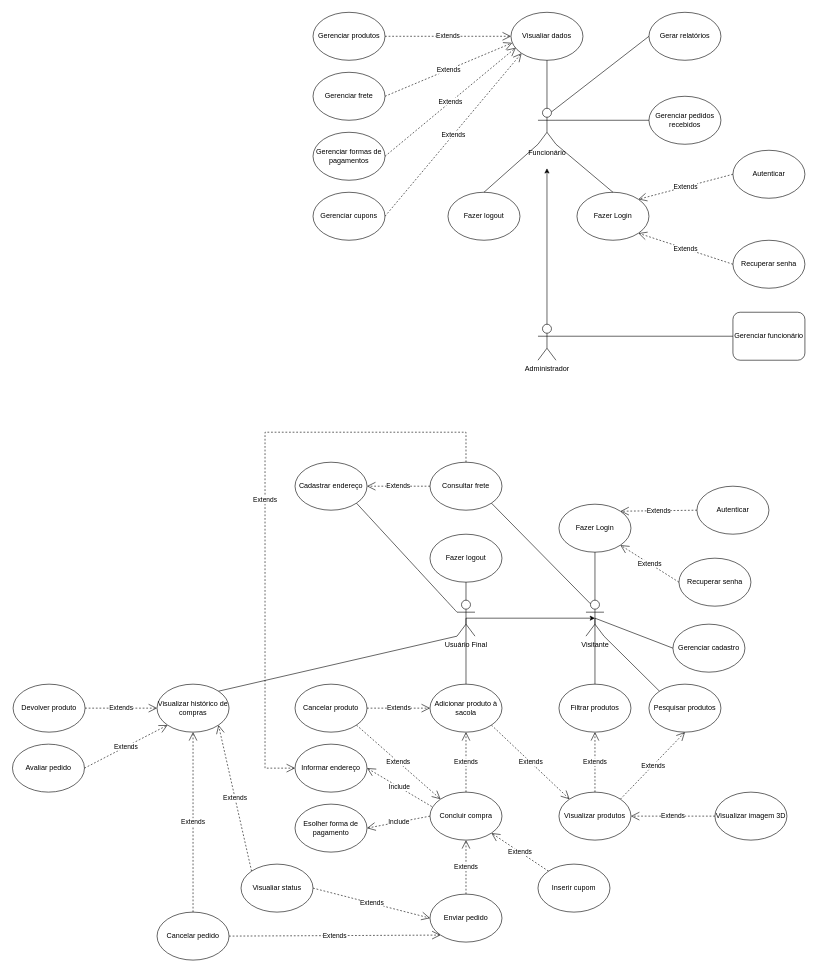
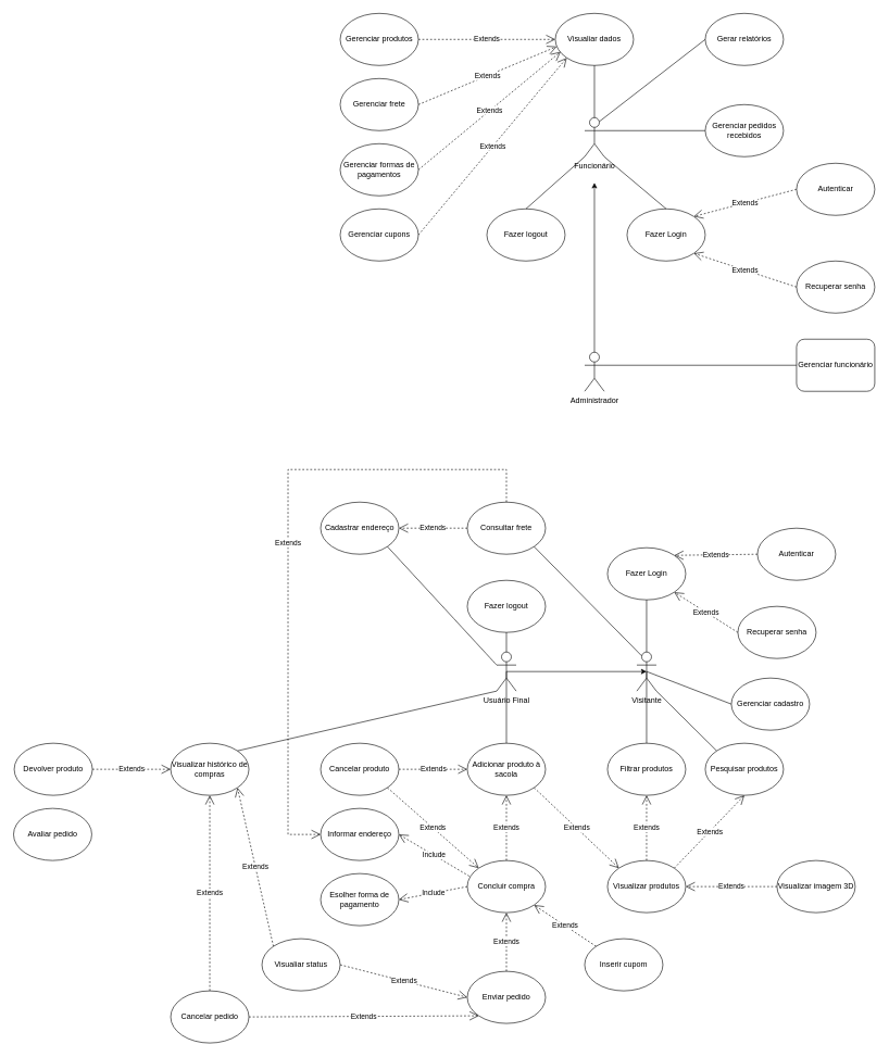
  <mxCell id="0" />
  <mxCell id="1" parent="0" />
  <mxCell id="2" value="Funcionário" style="shape=umlActor;verticalLabelPosition=bottom;verticalAlign=top;html=1;outlineConnect=0;" parent="1" vertex="1"><mxGeometry x="896" y="180" width="30" height="60" as="geometry" /></mxCell>
  <mxCell id="3" value="Visitante&lt;div&gt;&lt;br&gt;&lt;/div&gt;" style="shape=umlActor;verticalLabelPosition=bottom;verticalAlign=top;html=1;outlineConnect=0;" parent="1" vertex="1"><mxGeometry x="976" y="1000" width="30" height="60" as="geometry" /></mxCell>
  <mxCell id="4" value="Usuário Final" style="shape=umlActor;verticalLabelPosition=bottom;verticalAlign=top;html=1;outlineConnect=0;" parent="1" vertex="1"><mxGeometry x="761" y="1000" width="30" height="60" as="geometry" /></mxCell>
  <mxCell id="5" style="edgeStyle=orthogonalEdgeStyle;rounded=0;orthogonalLoop=1;jettySize=auto;html=1;exitX=0.5;exitY=0.5;exitDx=0;exitDy=0;exitPerimeter=0;entryX=0.5;entryY=0.5;entryDx=0;entryDy=0;entryPerimeter=0;" parent="1" source="4" target="3" edge="1"><mxGeometry relative="1" as="geometry" /></mxCell>
  <mxCell id="6" value="Fazer Login" style="ellipse;whiteSpace=wrap;html=1;" parent="1" vertex="1"><mxGeometry x="961" y="320" width="120" height="80" as="geometry" /></mxCell>
  <mxCell id="7" value="Autenticar" style="ellipse;whiteSpace=wrap;html=1;" parent="1" vertex="1"><mxGeometry x="1221" y="250" width="120" height="80" as="geometry" /></mxCell>
  <mxCell id="8" value="Recuperar senha" style="ellipse;whiteSpace=wrap;html=1;" parent="1" vertex="1"><mxGeometry x="1221" y="400" width="120" height="80" as="geometry" /></mxCell>
  <mxCell id="9" value="Fazer logout" style="ellipse;whiteSpace=wrap;html=1;" parent="1" vertex="1"><mxGeometry x="746" y="320" width="120" height="80" as="geometry" /></mxCell>
  <mxCell id="10" value="Visualiar dados" style="ellipse;whiteSpace=wrap;html=1;" parent="1" vertex="1"><mxGeometry x="851" y="20" width="120" height="80" as="geometry" /></mxCell>
  <mxCell id="11" value="Gerenciar produtos" style="ellipse;whiteSpace=wrap;html=1;" parent="1" vertex="1"><mxGeometry x="521" y="20" width="120" height="80" as="geometry" /></mxCell>
  <mxCell id="12" value="Gerenciar frete" style="ellipse;whiteSpace=wrap;html=1;" parent="1" vertex="1"><mxGeometry x="521" y="120" width="120" height="80" as="geometry" /></mxCell>
  <mxCell id="13" value="Gerenciar formas de pagamentos" style="ellipse;whiteSpace=wrap;html=1;" parent="1" vertex="1"><mxGeometry x="521" y="220" width="120" height="80" as="geometry" /></mxCell>
  <mxCell id="14" value="Gerar relatórios" style="ellipse;whiteSpace=wrap;html=1;" parent="1" vertex="1"><mxGeometry x="1081" y="20" width="120" height="80" as="geometry" /></mxCell>
  <mxCell id="15" value="Gerenciar cupons" style="ellipse;whiteSpace=wrap;html=1;" parent="1" vertex="1"><mxGeometry x="521" y="320" width="120" height="80" as="geometry" /></mxCell>
  <mxCell id="16" value="Gerenciar pedidos recebidos" style="ellipse;whiteSpace=wrap;html=1;" parent="1" vertex="1"><mxGeometry x="1081" y="160" width="120" height="80" as="geometry" /></mxCell>
  <mxCell id="17" value="Extends" style="endArrow=open;endSize=12;dashed=1;html=1;rounded=0;exitX=0;exitY=0.5;exitDx=0;exitDy=0;entryX=1;entryY=1;entryDx=0;entryDy=0;" parent="1" source="8" target="6" edge="1"><mxGeometry width="160" relative="1" as="geometry"><mxPoint x="901" y="380" as="sourcePoint" /><mxPoint x="1061" y="380" as="targetPoint" /></mxGeometry></mxCell>
  <mxCell id="18" value="Extends" style="endArrow=open;endSize=12;dashed=1;html=1;rounded=0;exitX=0;exitY=0.5;exitDx=0;exitDy=0;entryX=1;entryY=0;entryDx=0;entryDy=0;" parent="1" source="7" target="6" edge="1"><mxGeometry width="160" relative="1" as="geometry"><mxPoint x="1231" y="372" as="sourcePoint" /><mxPoint x="1081" y="320" as="targetPoint" /></mxGeometry></mxCell>
  <mxCell id="19" value="" style="endArrow=none;html=1;rounded=0;exitX=1;exitY=1;exitDx=0;exitDy=0;exitPerimeter=0;entryX=0.5;entryY=0;entryDx=0;entryDy=0;" parent="1" source="2" target="6" edge="1"><mxGeometry width="50" height="50" relative="1" as="geometry"><mxPoint x="951" y="410" as="sourcePoint" /><mxPoint x="1001" y="360" as="targetPoint" /></mxGeometry></mxCell>
  <mxCell id="20" value="" style="endArrow=none;html=1;rounded=0;entryX=0;entryY=1;entryDx=0;entryDy=0;entryPerimeter=0;exitX=0.5;exitY=0;exitDx=0;exitDy=0;" parent="1" source="9" target="2" edge="1"><mxGeometry width="50" height="50" relative="1" as="geometry"><mxPoint x="951" y="410" as="sourcePoint" /><mxPoint x="1001" y="360" as="targetPoint" /></mxGeometry></mxCell>
  <mxCell id="21" value="" style="endArrow=none;html=1;rounded=0;entryX=0.5;entryY=1;entryDx=0;entryDy=0;exitX=0.5;exitY=0;exitDx=0;exitDy=0;exitPerimeter=0;" parent="1" source="2" target="10" edge="1"><mxGeometry width="50" height="50" relative="1" as="geometry"><mxPoint x="866" y="160" as="sourcePoint" /><mxPoint x="916" y="110" as="targetPoint" /></mxGeometry></mxCell>
  <mxCell id="22" value="" style="endArrow=none;html=1;rounded=0;entryX=0;entryY=0.5;entryDx=0;entryDy=0;exitX=0.75;exitY=0.1;exitDx=0;exitDy=0;exitPerimeter=0;" parent="1" source="2" target="14" edge="1"><mxGeometry width="50" height="50" relative="1" as="geometry"><mxPoint x="951" y="310" as="sourcePoint" /><mxPoint x="1001" y="260" as="targetPoint" /></mxGeometry></mxCell>
  <mxCell id="23" value="" style="endArrow=none;html=1;rounded=0;entryX=0;entryY=0.5;entryDx=0;entryDy=0;exitX=1;exitY=0.333;exitDx=0;exitDy=0;exitPerimeter=0;" parent="1" source="2" target="16" edge="1"><mxGeometry width="50" height="50" relative="1" as="geometry"><mxPoint x="951" y="310" as="sourcePoint" /><mxPoint x="1001" y="260" as="targetPoint" /></mxGeometry></mxCell>
  <mxCell id="24" value="Extends" style="endArrow=open;endSize=12;dashed=1;html=1;rounded=0;exitX=1;exitY=0.5;exitDx=0;exitDy=0;entryX=0.017;entryY=0.638;entryDx=0;entryDy=0;entryPerimeter=0;" parent="1" source="12" target="10" edge="1"><mxGeometry width="160" relative="1" as="geometry"><mxPoint x="799" y="90" as="sourcePoint" /><mxPoint x="641" y="132" as="targetPoint" /></mxGeometry></mxCell>
  <mxCell id="25" value="Extends" style="endArrow=open;endSize=12;dashed=1;html=1;rounded=0;exitX=1;exitY=0.5;exitDx=0;exitDy=0;entryX=0;entryY=0.5;entryDx=0;entryDy=0;" parent="1" source="11" target="10" edge="1"><mxGeometry width="160" relative="1" as="geometry"><mxPoint x="779" y="70" as="sourcePoint" /><mxPoint x="621" y="112" as="targetPoint" /></mxGeometry></mxCell>
  <mxCell id="26" value="Extends" style="endArrow=open;endSize=12;dashed=1;html=1;rounded=0;exitX=1;exitY=0.5;exitDx=0;exitDy=0;entryX=0.067;entryY=0.738;entryDx=0;entryDy=0;entryPerimeter=0;" parent="1" source="13" target="10" edge="1"><mxGeometry width="160" relative="1" as="geometry"><mxPoint x="809" y="120" as="sourcePoint" /><mxPoint x="651" y="162" as="targetPoint" /></mxGeometry></mxCell>
  <mxCell id="27" value="Extends" style="endArrow=open;endSize=12;dashed=1;html=1;rounded=0;exitX=1;exitY=0.5;exitDx=0;exitDy=0;entryX=0;entryY=1;entryDx=0;entryDy=0;" parent="1" source="15" target="10" edge="1"><mxGeometry width="160" relative="1" as="geometry"><mxPoint x="859" y="158" as="sourcePoint" /><mxPoint x="701" y="200" as="targetPoint" /></mxGeometry></mxCell>
  <mxCell id="28" value="Cadastrar endereço" style="ellipse;whiteSpace=wrap;html=1;" parent="1" vertex="1"><mxGeometry x="491" y="770" width="120" height="80" as="geometry" /></mxCell>
  <mxCell id="29" value="Filtrar produtos" style="ellipse;whiteSpace=wrap;html=1;" parent="1" vertex="1"><mxGeometry x="931" y="1140" width="120" height="80" as="geometry" /></mxCell>
  <mxCell id="30" value="Pesquisar produtos" style="ellipse;whiteSpace=wrap;html=1;" parent="1" vertex="1"><mxGeometry x="1081" y="1140" width="120" height="80" as="geometry" /></mxCell>
  <mxCell id="31" value="Visualizar produtos" style="ellipse;whiteSpace=wrap;html=1;" parent="1" vertex="1"><mxGeometry x="931" y="1320" width="120" height="80" as="geometry" /></mxCell>
  <mxCell id="32" value="Adicionar produto à sacola" style="ellipse;whiteSpace=wrap;html=1;" parent="1" vertex="1"><mxGeometry x="716" y="1140" width="120" height="80" as="geometry" /></mxCell>
  <mxCell id="33" value="Cancelar produto" style="ellipse;whiteSpace=wrap;html=1;" parent="1" vertex="1"><mxGeometry x="491" y="1140" width="120" height="80" as="geometry" /></mxCell>
  <mxCell id="34" value="Concluir compra" style="ellipse;whiteSpace=wrap;html=1;" parent="1" vertex="1"><mxGeometry x="716" y="1320" width="120" height="80" as="geometry" /></mxCell>
  <mxCell id="35" value="Informar endereço" style="ellipse;whiteSpace=wrap;html=1;" parent="1" vertex="1"><mxGeometry x="491" y="1240" width="120" height="80" as="geometry" /></mxCell>
  <mxCell id="36" value="Esolher forma de pagamento" style="ellipse;whiteSpace=wrap;html=1;" parent="1" vertex="1"><mxGeometry x="491" y="1340" width="120" height="80" as="geometry" /></mxCell>
  <mxCell id="37" value="Enviar pedido" style="ellipse;whiteSpace=wrap;html=1;" parent="1" vertex="1"><mxGeometry x="716" y="1490" width="120" height="80" as="geometry" /></mxCell>
  <mxCell id="38" value="Visualiar status" style="ellipse;whiteSpace=wrap;html=1;" parent="1" vertex="1"><mxGeometry x="401" y="1440" width="120" height="80" as="geometry" /></mxCell>
  <mxCell id="39" value="Cancelar pedido" style="ellipse;whiteSpace=wrap;html=1;" parent="1" vertex="1"><mxGeometry x="261" y="1520" width="120" height="80" as="geometry" /></mxCell>
  <mxCell id="40" value="Avaliar pedido" style="ellipse;whiteSpace=wrap;html=1;" parent="1" vertex="1"><mxGeometry x="20" y="1240" width="120" height="80" as="geometry" /></mxCell>
  <mxCell id="41" value="Consultar frete" style="ellipse;whiteSpace=wrap;html=1;" parent="1" vertex="1"><mxGeometry x="716" y="770" width="120" height="80" as="geometry" /></mxCell>
  <mxCell id="42" value="Visualizar histórico de compras" style="ellipse;whiteSpace=wrap;html=1;" parent="1" vertex="1"><mxGeometry x="261" y="1140" width="120" height="80" as="geometry" /></mxCell>
  <mxCell id="43" value="Devolver produto" style="ellipse;whiteSpace=wrap;html=1;" parent="1" vertex="1"><mxGeometry x="21" y="1140" width="120" height="80" as="geometry" /></mxCell>
  <mxCell id="44" value="Visualizar imagem 3D" style="ellipse;whiteSpace=wrap;html=1;" parent="1" vertex="1"><mxGeometry x="1191" y="1320" width="120" height="80" as="geometry" /></mxCell>
  <mxCell id="45" value="" style="endArrow=none;html=1;rounded=0;entryX=1;entryY=1;entryDx=0;entryDy=0;exitX=0.25;exitY=0.1;exitDx=0;exitDy=0;exitPerimeter=0;" parent="1" source="3" target="41" edge="1"><mxGeometry width="50" height="50" relative="1" as="geometry"><mxPoint x="971" y="990" as="sourcePoint" /><mxPoint x="901" y="1050" as="targetPoint" /></mxGeometry></mxCell>
  <mxCell id="46" value="" style="endArrow=none;html=1;rounded=0;entryX=1;entryY=1;entryDx=0;entryDy=0;entryPerimeter=0;exitX=0;exitY=0;exitDx=0;exitDy=0;" parent="1" source="30" target="3" edge="1"><mxGeometry width="50" height="50" relative="1" as="geometry"><mxPoint x="851" y="1100" as="sourcePoint" /><mxPoint x="901" y="1050" as="targetPoint" /></mxGeometry></mxCell>
  <mxCell id="47" value="" style="endArrow=none;html=1;rounded=0;entryX=0.5;entryY=0.5;entryDx=0;entryDy=0;entryPerimeter=0;exitX=0.5;exitY=0;exitDx=0;exitDy=0;" parent="1" source="29" target="3" edge="1"><mxGeometry width="50" height="50" relative="1" as="geometry"><mxPoint x="931" y="1150" as="sourcePoint" /><mxPoint x="981" y="1100" as="targetPoint" /></mxGeometry></mxCell>
  <mxCell id="48" value="Extends" style="endArrow=open;endSize=12;dashed=1;html=1;rounded=0;exitX=1;exitY=0;exitDx=0;exitDy=0;entryX=0.5;entryY=1;entryDx=0;entryDy=0;" parent="1" source="31" target="30" edge="1"><mxGeometry width="160" relative="1" as="geometry"><mxPoint x="1359" y="1272" as="sourcePoint" /><mxPoint x="1201" y="1220" as="targetPoint" /></mxGeometry></mxCell>
  <mxCell id="49" value="Extends" style="endArrow=open;endSize=12;dashed=1;html=1;rounded=0;exitX=0.5;exitY=0;exitDx=0;exitDy=0;entryX=0.5;entryY=1;entryDx=0;entryDy=0;" parent="1" source="31" target="29" edge="1"><mxGeometry width="160" relative="1" as="geometry"><mxPoint x="1119" y="1322" as="sourcePoint" /><mxPoint x="961" y="1270" as="targetPoint" /></mxGeometry></mxCell>
  <mxCell id="50" value="Extends" style="endArrow=open;endSize=12;dashed=1;html=1;rounded=0;exitX=0;exitY=0.5;exitDx=0;exitDy=0;entryX=1;entryY=0.5;entryDx=0;entryDy=0;" parent="1" source="44" target="31" edge="1"><mxGeometry width="160" relative="1" as="geometry"><mxPoint x="1179" y="1372" as="sourcePoint" /><mxPoint x="1021" y="1320" as="targetPoint" /></mxGeometry></mxCell>
  <mxCell id="51" value="" style="endArrow=none;html=1;rounded=0;entryX=0.5;entryY=0.5;entryDx=0;entryDy=0;entryPerimeter=0;exitX=0.5;exitY=0;exitDx=0;exitDy=0;" parent="1" source="32" target="4" edge="1"><mxGeometry width="50" height="50" relative="1" as="geometry"><mxPoint x="851" y="1300" as="sourcePoint" /><mxPoint x="901" y="1250" as="targetPoint" /></mxGeometry></mxCell>
  <mxCell id="52" value="Extends" style="endArrow=open;endSize=12;dashed=1;html=1;rounded=0;exitX=1;exitY=0.5;exitDx=0;exitDy=0;entryX=0;entryY=0.5;entryDx=0;entryDy=0;" parent="1" source="33" target="32" edge="1"><mxGeometry width="160" relative="1" as="geometry"><mxPoint x="731" y="1240" as="sourcePoint" /><mxPoint x="591" y="1240" as="targetPoint" /></mxGeometry></mxCell>
  <mxCell id="53" value="Extends" style="endArrow=open;endSize=12;dashed=1;html=1;rounded=0;exitX=0.5;exitY=0;exitDx=0;exitDy=0;entryX=0.5;entryY=1;entryDx=0;entryDy=0;" parent="1" source="34" target="32" edge="1"><mxGeometry width="160" relative="1" as="geometry"><mxPoint x="621" y="1190" as="sourcePoint" /><mxPoint x="726" y="1190" as="targetPoint" /></mxGeometry></mxCell>
  <mxCell id="54" value="Extends" style="endArrow=open;endSize=12;dashed=1;html=1;rounded=0;exitX=0.5;exitY=0;exitDx=0;exitDy=0;entryX=0.5;entryY=1;entryDx=0;entryDy=0;" parent="1" source="37" target="34" edge="1"><mxGeometry width="160" relative="1" as="geometry"><mxPoint x="861" y="1500" as="sourcePoint" /><mxPoint x="861" y="1400" as="targetPoint" /></mxGeometry></mxCell>
  <mxCell id="55" value="Extends" style="endArrow=open;endSize=12;dashed=1;html=1;rounded=0;exitX=1;exitY=1;exitDx=0;exitDy=0;entryX=0;entryY=0;entryDx=0;entryDy=0;" parent="1" source="33" target="34" edge="1"><mxGeometry width="160" relative="1" as="geometry"><mxPoint x="621" y="1190" as="sourcePoint" /><mxPoint x="726" y="1190" as="targetPoint" /></mxGeometry></mxCell>
  <mxCell id="56" value="Include" style="endArrow=open;endSize=12;dashed=1;html=1;rounded=0;exitX=0.025;exitY=0.3;exitDx=0;exitDy=0;entryX=1;entryY=0.5;entryDx=0;entryDy=0;exitPerimeter=0;" parent="1" source="34" target="35" edge="1"><mxGeometry width="160" relative="1" as="geometry"><mxPoint x="841" y="1414" as="sourcePoint" /><mxPoint x="952" y="1480" as="targetPoint" /></mxGeometry></mxCell>
  <mxCell id="57" value="Include" style="endArrow=open;endSize=12;dashed=1;html=1;rounded=0;entryX=1;entryY=0.5;entryDx=0;entryDy=0;exitX=0;exitY=0.5;exitDx=0;exitDy=0;" parent="1" source="34" target="36" edge="1"><mxGeometry width="160" relative="1" as="geometry"><mxPoint x="671" y="1420" as="sourcePoint" /><mxPoint x="716" y="1460" as="targetPoint" /></mxGeometry></mxCell>
  <mxCell id="58" value="" style="endArrow=none;html=1;rounded=0;entryX=0;entryY=1;entryDx=0;entryDy=0;entryPerimeter=0;exitX=1;exitY=0;exitDx=0;exitDy=0;" parent="1" source="42" target="4" edge="1"><mxGeometry width="50" height="50" relative="1" as="geometry"><mxPoint x="441" y="1140" as="sourcePoint" /><mxPoint x="491" y="1090" as="targetPoint" /></mxGeometry></mxCell>
  <mxCell id="59" value="Extends" style="endArrow=open;endSize=12;dashed=1;html=1;rounded=0;exitX=0.5;exitY=0;exitDx=0;exitDy=0;entryX=0.5;entryY=1;entryDx=0;entryDy=0;" parent="1" source="39" target="42" edge="1"><mxGeometry width="160" relative="1" as="geometry"><mxPoint x="101" y="1366" as="sourcePoint" /><mxPoint x="242" y="1490" as="targetPoint" /></mxGeometry></mxCell>
  <mxCell id="60" value="Extends" style="endArrow=open;endSize=12;dashed=1;html=1;rounded=0;exitX=1;exitY=0.5;exitDx=0;exitDy=0;entryX=0;entryY=1;entryDx=0;entryDy=0;" parent="1" source="39" target="37" edge="1"><mxGeometry width="160" relative="1" as="geometry"><mxPoint x="381" y="1590" as="sourcePoint" /><mxPoint x="632" y="1652" as="targetPoint" /></mxGeometry></mxCell>
  <mxCell id="61" value="Extends" style="endArrow=open;endSize=12;dashed=1;html=1;rounded=0;exitX=1;exitY=0.5;exitDx=0;exitDy=0;entryX=0;entryY=0.5;entryDx=0;entryDy=0;" parent="1" source="43" target="42" edge="1"><mxGeometry width="160" relative="1" as="geometry"><mxPoint x="211" y="1520" as="sourcePoint" /><mxPoint x="211" y="1220" as="targetPoint" /></mxGeometry></mxCell>
  <mxCell id="62" value="Extends" style="endArrow=open;endSize=12;dashed=1;html=1;rounded=0;exitX=1;exitY=0.5;exitDx=0;exitDy=0;entryX=0;entryY=0.5;entryDx=0;entryDy=0;" parent="1" source="38" target="37" edge="1"><mxGeometry width="160" relative="1" as="geometry"><mxPoint x="391" y="1570" as="sourcePoint" /><mxPoint x="744" y="1568" as="targetPoint" /></mxGeometry></mxCell>
  <mxCell id="63" value="Extends" style="endArrow=open;endSize=12;dashed=1;html=1;rounded=0;exitX=0;exitY=0;exitDx=0;exitDy=0;entryX=1;entryY=1;entryDx=0;entryDy=0;" parent="1" source="38" target="42" edge="1"><mxGeometry width="160" relative="1" as="geometry"><mxPoint x="391" y="1570" as="sourcePoint" /><mxPoint x="744" y="1568" as="targetPoint" /></mxGeometry></mxCell>
- <mxCell id="64" value="Extends" style="endArrow=open;endSize=12;dashed=1;html=1;rounded=0;exitX=1;exitY=0.5;exitDx=0;exitDy=0;entryX=0;entryY=1;entryDx=0;entryDy=0;" parent="1" source="40" target="42" edge="1"><mxGeometry width="160" relative="1" as="geometry"><mxPoint x="151" y="1190" as="sourcePoint" /><mxPoint x="271" y="1190" as="targetPoint" /></mxGeometry></mxCell>
  <mxCell id="65" value="Administrador" style="shape=umlActor;verticalLabelPosition=bottom;verticalAlign=top;html=1;outlineConnect=0;" parent="1" vertex="1"><mxGeometry x="896" y="540" width="30" height="60" as="geometry" /></mxCell>
  <mxCell id="66" value="Gerenciar funcionário" style="whiteSpace=wrap;html=1;rounded=1;" parent="1" vertex="1"><mxGeometry x="1221" y="520" width="120" height="80" as="geometry" /></mxCell>
  <mxCell id="67" value="" style="endArrow=none;html=1;rounded=0;exitX=1;exitY=0.333;exitDx=0;exitDy=0;exitPerimeter=0;entryX=0;entryY=0.5;entryDx=0;entryDy=0;" parent="1" source="65" target="66" edge="1"><mxGeometry width="50" height="50" relative="1" as="geometry"><mxPoint x="81" y="565" as="sourcePoint" /><mxPoint x="131" y="515" as="targetPoint" /></mxGeometry></mxCell>
  <mxCell id="68" value="Fazer logout" style="ellipse;whiteSpace=wrap;html=1;" parent="1" vertex="1"><mxGeometry x="716" y="890" width="120" height="80" as="geometry" /></mxCell>
  <mxCell id="69" value="Fazer Login" style="ellipse;whiteSpace=wrap;html=1;" parent="1" vertex="1"><mxGeometry x="931" y="840" width="120" height="80" as="geometry" /></mxCell>
  <mxCell id="70" value="Recuperar senha" style="ellipse;whiteSpace=wrap;html=1;" parent="1" vertex="1"><mxGeometry x="1131" y="930" width="120" height="80" as="geometry" /></mxCell>
  <mxCell id="71" value="Autenticar" style="ellipse;whiteSpace=wrap;html=1;" parent="1" vertex="1"><mxGeometry x="1161" y="810" width="120" height="80" as="geometry" /></mxCell>
  <mxCell id="72" value="Extends" style="endArrow=open;endSize=12;dashed=1;html=1;rounded=0;exitX=0;exitY=0.5;exitDx=0;exitDy=0;entryX=1;entryY=1;entryDx=0;entryDy=0;" parent="1" source="70" target="69" edge="1"><mxGeometry width="160" relative="1" as="geometry"><mxPoint x="1131" y="972" as="sourcePoint" /><mxPoint x="973" y="920" as="targetPoint" /></mxGeometry></mxCell>
  <mxCell id="73" value="Extends" style="endArrow=open;endSize=12;dashed=1;html=1;rounded=0;exitX=0;exitY=0.5;exitDx=0;exitDy=0;entryX=1;entryY=0;entryDx=0;entryDy=0;" parent="1" source="71" target="69" edge="1"><mxGeometry width="160" relative="1" as="geometry"><mxPoint x="1131" y="820" as="sourcePoint" /><mxPoint x="973" y="862" as="targetPoint" /></mxGeometry></mxCell>
  <mxCell id="74" value="" style="endArrow=none;html=1;rounded=0;entryX=0.5;entryY=1;entryDx=0;entryDy=0;exitX=0.5;exitY=0;exitDx=0;exitDy=0;exitPerimeter=0;" parent="1" source="4" target="68" edge="1"><mxGeometry width="50" height="50" relative="1" as="geometry"><mxPoint x="681" y="910" as="sourcePoint" /><mxPoint x="731" y="860" as="targetPoint" /></mxGeometry></mxCell>
  <mxCell id="75" value="" style="endArrow=none;html=1;rounded=0;entryX=0.5;entryY=1;entryDx=0;entryDy=0;exitX=0.5;exitY=0;exitDx=0;exitDy=0;exitPerimeter=0;" parent="1" source="3" target="69" edge="1"><mxGeometry width="50" height="50" relative="1" as="geometry"><mxPoint x="786" y="1010" as="sourcePoint" /><mxPoint x="786" y="930" as="targetPoint" /></mxGeometry></mxCell>
  <mxCell id="76" value="Inserir cupom" style="ellipse;whiteSpace=wrap;html=1;" parent="1" vertex="1"><mxGeometry x="896" y="1440" width="120" height="80" as="geometry" /></mxCell>
  <mxCell id="77" value="Extends" style="endArrow=open;endSize=12;dashed=1;html=1;rounded=0;exitX=0;exitY=0;exitDx=0;exitDy=0;entryX=1;entryY=1;entryDx=0;entryDy=0;" parent="1" source="76" target="34" edge="1"><mxGeometry width="160" relative="1" as="geometry"><mxPoint x="811" y="1420" as="sourcePoint" /><mxPoint x="916" y="1420" as="targetPoint" /></mxGeometry></mxCell>
  <mxCell id="78" value="Extends" style="endArrow=open;endSize=12;dashed=1;html=1;rounded=0;entryX=1;entryY=0.5;entryDx=0;entryDy=0;exitX=0;exitY=0.5;exitDx=0;exitDy=0;" parent="1" source="41" target="28" edge="1"><mxGeometry width="160" relative="1" as="geometry"><mxPoint x="561" y="1000" as="sourcePoint" /><mxPoint x="543" y="878" as="targetPoint" /></mxGeometry></mxCell>
  <mxCell id="79" value="Extends" style="endArrow=open;endSize=12;dashed=1;html=1;rounded=0;exitX=1;exitY=1;exitDx=0;exitDy=0;entryX=0;entryY=0;entryDx=0;entryDy=0;" parent="1" source="32" target="31" edge="1"><mxGeometry width="160" relative="1" as="geometry"><mxPoint x="891" y="1290" as="sourcePoint" /><mxPoint x="891" y="1190" as="targetPoint" /></mxGeometry></mxCell>
  <mxCell id="80" value="" style="endArrow=none;html=1;rounded=0;fontSize=12;startSize=8;endSize=8;curved=1;entryX=1;entryY=1;entryDx=0;entryDy=0;exitX=0;exitY=0.333;exitDx=0;exitDy=0;exitPerimeter=0;" parent="1" source="4" target="28" edge="1"><mxGeometry width="50" height="50" relative="1" as="geometry"><mxPoint x="961" y="870" as="sourcePoint" /><mxPoint x="1011" y="820" as="targetPoint" /></mxGeometry></mxCell>
  <mxCell id="81" value="Extends" style="endArrow=open;endSize=12;dashed=1;html=1;rounded=0;entryX=0;entryY=0.5;entryDx=0;entryDy=0;exitX=0.5;exitY=0;exitDx=0;exitDy=0;" parent="1" source="41" target="35" edge="1"><mxGeometry width="160" relative="1" as="geometry"><mxPoint x="771" y="740" as="sourcePoint" /><mxPoint x="457" y="1290" as="targetPoint" /><Array as="points"><mxPoint x="776" y="720" /><mxPoint x="441" y="720" /><mxPoint x="441" y="1280" /></Array></mxGeometry></mxCell>
  <mxCell id="82" value="Gerenciar cadastro" style="ellipse;whiteSpace=wrap;html=1;" vertex="1" parent="1"><mxGeometry x="1121" y="1040" width="120" height="80" as="geometry" /></mxCell>
  <mxCell id="83" value="" style="endArrow=none;html=1;rounded=0;entryX=0;entryY=0.5;entryDx=0;entryDy=0;exitX=0.5;exitY=0.5;exitDx=0;exitDy=0;exitPerimeter=0;" edge="1" parent="1" source="3" target="82"><mxGeometry width="50" height="50" relative="1" as="geometry"><mxPoint x="721" y="1010" as="sourcePoint" /><mxPoint x="771" y="960" as="targetPoint" /></mxGeometry></mxCell>
  <mxCell id="84" value="" style="endArrow=classic;html=1;rounded=0;exitX=0.5;exitY=0;exitDx=0;exitDy=0;exitPerimeter=0;" edge="1" parent="1" source="65"><mxGeometry width="50" height="50" relative="1" as="geometry"><mxPoint x="1001" y="410" as="sourcePoint" /><mxPoint x="911" y="280" as="targetPoint" /></mxGeometry></mxCell>
